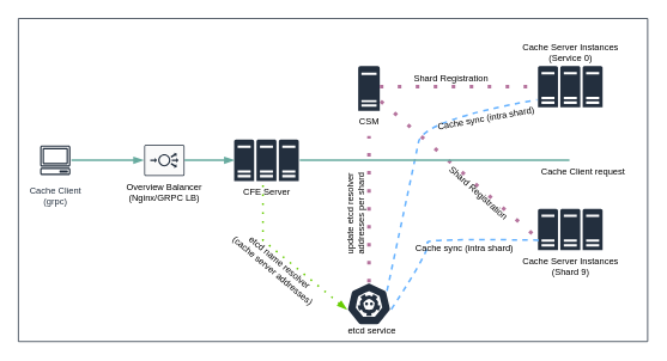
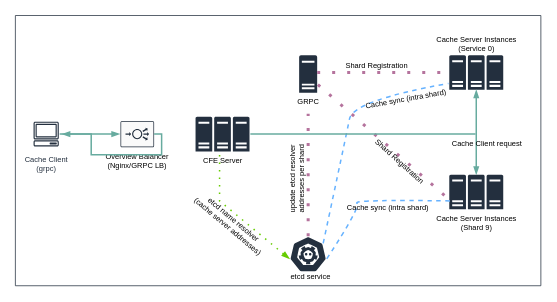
  <mxCell id="0" />
  <mxCell id="1" parent="0" />
  <mxCell id="2" value="Cache Client&lt;br style=&quot;font-size: 10px;&quot;&gt;(grpc)" style="sketch=0;outlineConnect=0;fontColor=#232F3E;gradientColor=none;strokeColor=#232F3E;fillColor=#ffffff;dashed=0;verticalLabelPosition=bottom;verticalAlign=top;align=center;html=1;fontSize=10;fontStyle=0;aspect=fixed;shape=mxgraph.aws4.resourceIcon;resIcon=mxgraph.aws4.client;" vertex="1" parent="1"><mxGeometry x="40" y="157" width="42" height="42" as="geometry" /></mxCell>
  <mxCell id="3" value="Overview Balancer&lt;br style=&quot;font-size: 10px;&quot;&gt;(Nginx/GRPC LB)" style="sketch=0;points=[[0.015,0.015,0],[0.985,0.015,0],[0.985,0.985,0],[0.015,0.985,0],[0.25,0,0],[0.5,0,0],[0.75,0,0],[1,0.25,0],[1,0.5,0],[1,0.75,0],[0.75,1,0],[0.5,1,0],[0.25,1,0],[0,0.75,0],[0,0.5,0],[0,0.25,0]];verticalLabelPosition=bottom;html=1;verticalAlign=top;aspect=fixed;align=center;pointerEvents=1;shape=mxgraph.cisco19.rect;prIcon=load_balancer;fillColor=#FAFAFA;strokeColor=#232f3e;fontSize=10;" vertex="1" parent="1"><mxGeometry x="160" y="160.5" width="44.8" height="35" as="geometry" /></mxCell>
  <mxCell id="4" value="CFE Server" style="sketch=0;aspect=fixed;pointerEvents=1;shadow=0;dashed=0;html=1;strokeColor=none;labelPosition=center;verticalLabelPosition=bottom;verticalAlign=top;align=center;fillColor=#232f3e;shape=mxgraph.mscae.enterprise.server_farm;fontSize=10;" vertex="1" parent="1"><mxGeometry x="260" y="155" width="71.88" height="46" as="geometry" /></mxCell>
- <mxCell id="5" value="CSM" style="sketch=0;aspect=fixed;pointerEvents=1;shadow=0;dashed=0;html=1;strokeColor=none;labelPosition=center;verticalLabelPosition=bottom;verticalAlign=top;align=center;fillColor=#232f3e;shape=mxgraph.mscae.enterprise.server_generic;fontSize=10;" vertex="1" parent="1"><mxGeometry x="398" y="73" width="24" height="50" as="geometry" /></mxCell>
+ <mxCell id="5" value="GRPC" style="sketch=0;aspect=fixed;pointerEvents=1;shadow=0;dashed=0;html=1;strokeColor=none;labelPosition=center;verticalLabelPosition=bottom;verticalAlign=top;align=center;fillColor=#232f3e;shape=mxgraph.mscae.enterprise.server_generic;fontSize=10;" vertex="1" parent="1"><mxGeometry x="398" y="73" width="24" height="50" as="geometry" /></mxCell>
  <mxCell id="6" value="" style="sketch=0;html=1;dashed=0;whitespace=wrap;fillColor=#232f3e;strokeColor=#ffffff;points=[[0.005,0.63,0],[0.1,0.2,0],[0.9,0.2,0],[0.5,0,0],[0.995,0.63,0],[0.72,0.99,0],[0.5,1,0],[0.28,0.99,0]];shape=mxgraph.kubernetes.icon;prIcon=etcd;fontSize=10;" vertex="1" parent="1"><mxGeometry x="385" y="314" width="50" height="48" as="geometry" /></mxCell>
  <mxCell id="7" value="Cache Server Instances&lt;br style=&quot;font-size: 10px;&quot;&gt;(Service 0)" style="sketch=0;aspect=fixed;pointerEvents=1;shadow=0;dashed=0;html=1;strokeColor=none;labelPosition=center;verticalLabelPosition=top;verticalAlign=bottom;align=center;fillColor=#232f3e;shape=mxgraph.mscae.enterprise.server_farm;fontSize=10;horizontal=1;" vertex="1" parent="1"><mxGeometry x="598" y="73" width="71.88" height="46" as="geometry" /></mxCell>
  <mxCell id="8" value="Cache Server Instances&lt;br style=&quot;font-size: 10px;&quot;&gt;(Shard 9)" style="sketch=0;aspect=fixed;pointerEvents=1;shadow=0;dashed=0;html=1;strokeColor=none;labelPosition=center;verticalLabelPosition=bottom;verticalAlign=top;align=center;fillColor=#232f3e;shape=mxgraph.mscae.enterprise.server_farm;fontSize=10;" vertex="1" parent="1"><mxGeometry x="598" y="232" width="71.88" height="46" as="geometry" /></mxCell>
  <mxCell id="9" value="" style="endArrow=blockThin;html=1;rounded=0;entryX=0;entryY=0.5;entryDx=0;entryDy=0;entryPerimeter=0;edgeStyle=orthogonalEdgeStyle;endFill=1;shadow=0;strokeColor=#67AB9F;strokeWidth=2;fontSize=10;" edge="1" parent="1"><mxGeometry width="50" height="50" relative="1" as="geometry"><mxPoint x="79" y="178" as="sourcePoint" /><mxPoint x="159" y="178" as="targetPoint" /></mxGeometry></mxCell>
- <mxCell id="10" value="" style="endArrow=blockThin;html=1;rounded=0;exitX=1;exitY=0.5;exitDx=0;exitDy=0;exitPerimeter=0;entryX=0;entryY=0.5;entryDx=0;entryDy=0;entryPerimeter=0;edgeStyle=orthogonalEdgeStyle;endFill=1;shadow=0;strokeColor=#67AB9F;strokeWidth=2;fontSize=10;" edge="1" parent="1" source="3" target="4"><mxGeometry width="50" height="50" relative="1" as="geometry"><mxPoint x="208" y="215" as="sourcePoint" /><mxPoint x="258" y="165" as="targetPoint" /></mxGeometry></mxCell>
+ <mxCell id="10" value="" style="endArrow=blockThin;html=1;rounded=0;exitX=1;exitY=0.5;exitDx=0;exitDy=0;exitPerimeter=0;edgeStyle=orthogonalEdgeStyle;endFill=1;shadow=0;strokeColor=#67AB9F;strokeWidth=2;fontSize=10;" edge="1" parent="1" source="3" target="2"><mxGeometry width="50" height="50" relative="1" as="geometry"><mxPoint x="208" y="215" as="sourcePoint" /><mxPoint x="258" y="165" as="targetPoint" /></mxGeometry></mxCell>
  <mxCell id="11" value="" style="endArrow=none;html=1;rounded=0;exitX=0.5;exitY=0;exitDx=0;exitDy=0;exitPerimeter=0;dashed=1;dashPattern=1 4;strokeWidth=4;strokeColor=#B5739D;fontSize=10;" edge="1" parent="1" source="6"><mxGeometry width="50" height="50" relative="1" as="geometry"><mxPoint x="360" y="201" as="sourcePoint" /><mxPoint x="410" y="151" as="targetPoint" /></mxGeometry></mxCell>
  <mxCell id="12" value="" style="endArrow=none;html=1;rounded=0;entryX=0;entryY=0.5;entryDx=0;entryDy=0;entryPerimeter=0;dashed=1;dashPattern=1 4;strokeWidth=4;strokeColor=#B5739D;fontSize=10;" edge="1" parent="1" target="7"><mxGeometry width="50" height="50" relative="1" as="geometry"><mxPoint x="422" y="96" as="sourcePoint" /><mxPoint x="472" y="46" as="targetPoint" /></mxGeometry></mxCell>
  <mxCell id="13" value="" style="endArrow=none;html=1;rounded=0;exitX=1;exitY=0.5;exitDx=0;exitDy=0;exitPerimeter=0;dashed=1;dashPattern=1 4;strokeWidth=4;strokeColor=#B5739D;fontSize=10;entryX=0.028;entryY=0.457;entryDx=0;entryDy=0;entryPerimeter=0;" edge="1" parent="1"><mxGeometry width="50" height="50" relative="1" as="geometry"><mxPoint x="423" y="112" as="sourcePoint" /><mxPoint x="600.013" y="267.022" as="targetPoint" /></mxGeometry></mxCell>
  <mxCell id="14" value="" style="endArrow=none;html=1;endFill=0;exitX=0.9;exitY=0.2;exitDx=0;exitDy=0;exitPerimeter=0;curved=1;entryX=-0.014;entryY=0.815;entryDx=0;entryDy=0;entryPerimeter=0;dashed=1;strokeColor=#66B2FF;strokeWidth=2;fontSize=10;" edge="1" parent="1" source="6" target="7"><mxGeometry width="50" height="50" relative="1" as="geometry"><mxPoint x="470" y="183" as="sourcePoint" /><mxPoint x="520" y="133" as="targetPoint" /><Array as="points"><mxPoint x="460" y="183" /><mxPoint x="470" y="133" /></Array></mxGeometry></mxCell>
  <mxCell id="15" value="" style="curved=1;endArrow=none;html=1;endFill=0;exitX=0.995;exitY=0.63;exitDx=0;exitDy=0;exitPerimeter=0;dashed=1;strokeColor=#66B2FF;strokeWidth=2;fontSize=10;entryX=0.028;entryY=0.761;entryDx=0;entryDy=0;entryPerimeter=0;" edge="1" parent="1" source="6" target="8"><mxGeometry width="50" height="50" relative="1" as="geometry"><mxPoint x="470" y="315" as="sourcePoint" /><mxPoint x="520" y="265" as="targetPoint" /><Array as="points"><mxPoint x="480" y="275" /><mxPoint x="470" y="265" /></Array></mxGeometry></mxCell>
  <mxCell id="16" value="" style="endArrow=none;html=1;rounded=0;exitX=0.005;exitY=0.63;exitDx=0;exitDy=0;exitPerimeter=0;dashed=1;strokeWidth=2;dashPattern=1 4;endFill=0;startArrow=blockThin;startFill=1;strokeColor=#66CC00;fontSize=10;" edge="1" parent="1" source="6"><mxGeometry width="50" height="50" relative="1" as="geometry"><mxPoint x="390" y="223" as="sourcePoint" /><mxPoint x="292" y="202" as="targetPoint" /><Array as="points"><mxPoint x="292" y="267" /></Array></mxGeometry></mxCell>
  <mxCell id="17" value="" style="endArrow=none;html=1;rounded=0;jumpSize=2;edgeStyle=orthogonalEdgeStyle;endFill=0;shadow=0;strokeColor=#67AB9F;strokeWidth=2;fontSize=10;" edge="1" parent="1"><mxGeometry width="50" height="50" relative="1" as="geometry"><mxPoint x="333" y="178" as="sourcePoint" /><mxPoint x="633" y="178" as="targetPoint" /></mxGeometry></mxCell>
+ <mxCell id="18" value="" style="endArrow=blockThin;html=1;rounded=0;entryX=0.5;entryY=1;entryDx=0;entryDy=0;entryPerimeter=0;exitX=0.5;exitY=0;exitDx=0;exitDy=0;exitPerimeter=0;edgeStyle=orthogonalEdgeStyle;endFill=1;startArrow=blockThin;startFill=1;shadow=0;strokeColor=#67AB9F;strokeWidth=2;fontSize=10;" edge="1" parent="1" source="8" target="7"><mxGeometry width="50" height="50" relative="1" as="geometry"><mxPoint x="598" y="207" as="sourcePoint" /><mxPoint x="648" y="157" as="targetPoint" /></mxGeometry></mxCell>
  <mxCell id="19" value="etcd name resolver&lt;br&gt;(cache server addresses)" style="text;html=1;align=center;verticalAlign=middle;resizable=0;points=[];autosize=1;strokeColor=none;fillColor=none;fontSize=10;rotation=40;" vertex="1" parent="1"><mxGeometry x="242" y="281" width="130" height="30" as="geometry" /></mxCell>
  <mxCell id="20" value="etcd service&lt;br&gt;" style="text;html=1;align=center;verticalAlign=middle;resizable=0;points=[];autosize=1;strokeColor=none;fillColor=none;fontSize=10;" vertex="1" parent="1"><mxGeometry x="378" y="357" width="70" height="20" as="geometry" /></mxCell>
  <mxCell id="21" value="Cache sync (intra shard)" style="text;html=1;align=center;verticalAlign=middle;resizable=0;points=[];autosize=1;strokeColor=none;fillColor=none;fontSize=10;" vertex="1" parent="1"><mxGeometry x="456" y="266" width="120" height="20" as="geometry" /></mxCell>
  <mxCell id="22" value="Cache sync (intra shard)" style="text;html=1;align=center;verticalAlign=middle;resizable=0;points=[];autosize=1;strokeColor=none;fillColor=none;fontSize=10;rotation=350;" vertex="1" parent="1"><mxGeometry x="480" y="121" width="120" height="20" as="geometry" /></mxCell>
  <mxCell id="23" value="Shard Registration" style="text;html=1;align=center;verticalAlign=middle;resizable=0;points=[];autosize=1;strokeColor=none;fillColor=none;fontSize=10;" vertex="1" parent="1"><mxGeometry x="451" y="77" width="100" height="20" as="geometry" /></mxCell>
  <mxCell id="24" value="Cache Client request" style="text;html=1;align=center;verticalAlign=middle;resizable=0;points=[];autosize=1;strokeColor=none;fillColor=none;fontSize=10;" vertex="1" parent="1"><mxGeometry x="593" y="180" width="110" height="20" as="geometry" /></mxCell>
  <mxCell id="25" value="Shard Registration" style="text;html=1;align=center;verticalAlign=middle;resizable=0;points=[];autosize=1;strokeColor=none;fillColor=none;fontSize=10;rotation=42;" vertex="1" parent="1"><mxGeometry x="482" y="204" width="100" height="20" as="geometry" /></mxCell>
  <mxCell id="26" value="update etcd resolver&lt;br&gt;addresses per shard" style="text;html=1;align=center;verticalAlign=middle;resizable=0;points=[];autosize=1;strokeColor=none;fillColor=none;fontSize=10;flipV=1;flipH=1;rotation=270;" vertex="1" parent="1"><mxGeometry x="340" y="223" width="110" height="30" as="geometry" /></mxCell>
  <mxCell id="27" value="" style="swimlane;startSize=0;fontSize=10;strokeColor=#232f3e;fillColor=none;" vertex="1" parent="1"><mxGeometry x="20" y="20" width="700" height="360" as="geometry" /></mxCell>
